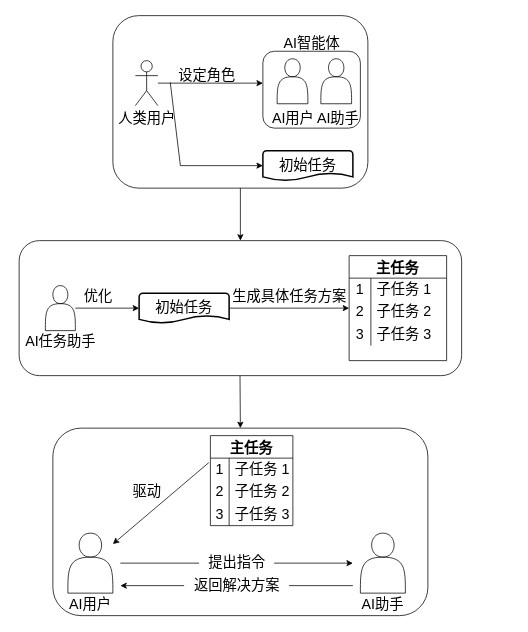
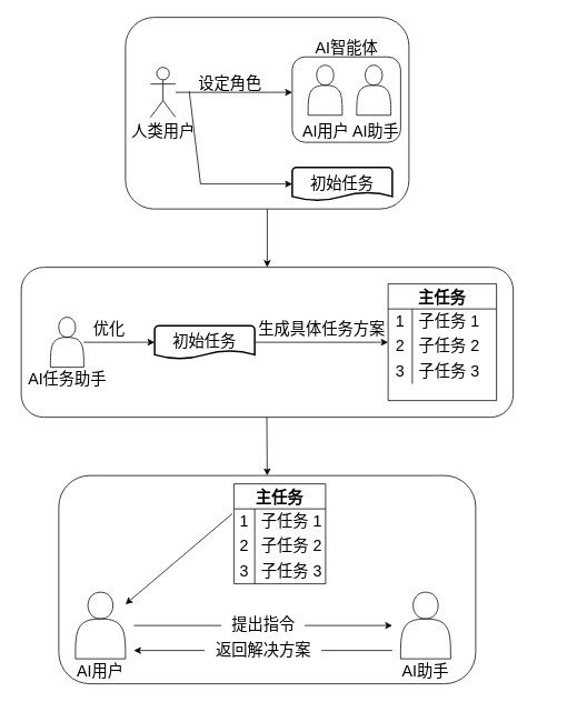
  <mxCell id="0" />
  <mxCell id="1" parent="0" />
  <mxCell id="2" value="" style="rounded=1;whiteSpace=wrap;html=1;fontSize=19;" vertex="1" parent="1"><mxGeometry x="25" y="320" width="590" height="180" as="geometry" /></mxCell>
  <mxCell id="3" value="" style="rounded=1;whiteSpace=wrap;html=1;fontSize=19;" vertex="1" parent="1"><mxGeometry x="70" y="570" width="500" height="250" as="geometry" /></mxCell>
  <mxCell id="4" style="edgeStyle=orthogonalEdgeStyle;rounded=0;orthogonalLoop=1;jettySize=auto;html=1;fontSize=19;" edge="1" parent="1" source="5"><mxGeometry relative="1" as="geometry"><mxPoint x="465" y="410" as="targetPoint" /></mxGeometry></mxCell>
  <mxCell id="5" value="初始任务" style="strokeWidth=2;html=1;shape=mxgraph.flowchart.document2;whiteSpace=wrap;size=0.25;fontSize=19;" vertex="1" parent="1"><mxGeometry x="185" y="390" width="120" height="40" as="geometry" /></mxCell>
  <mxCell id="6" value="" style="group;fontSize=19;" vertex="1" connectable="0" parent="1"><mxGeometry x="40" y="380" width="100" height="95" as="geometry" /></mxCell>
  <mxCell id="7" value="" style="shape=actor;whiteSpace=wrap;html=1;fontSize=19;" vertex="1" parent="6"><mxGeometry x="20" width="40" height="60" as="geometry" /></mxCell>
  <mxCell id="8" value="AI任务助手" style="text;html=1;align=center;verticalAlign=middle;resizable=0;points=[];autosize=1;strokeColor=none;fillColor=none;fontSize=19;" vertex="1" parent="6"><mxGeometry x="-20" y="55" width="120" height="40" as="geometry" /></mxCell>
  <mxCell id="9" value="" style="edgeStyle=orthogonalEdgeStyle;rounded=0;orthogonalLoop=1;jettySize=auto;html=1;fontSize=19;" edge="1" parent="1" source="7" target="5"><mxGeometry relative="1" as="geometry" /></mxCell>
  <mxCell id="10" value="优化" style="text;html=1;align=center;verticalAlign=middle;resizable=0;points=[];autosize=1;strokeColor=none;fillColor=none;fontSize=19;" vertex="1" parent="1"><mxGeometry x="100" y="375" width="60" height="40" as="geometry" /></mxCell>
  <mxCell id="11" value="主任务" style="shape=table;startSize=30;container=1;collapsible=0;childLayout=tableLayout;fixedRows=1;rowLines=0;fontStyle=1;fontSize=19;" vertex="1" parent="1"><mxGeometry x="465" y="340" width="130" height="140" as="geometry" /></mxCell>
  <mxCell id="12" value="" style="shape=tableRow;horizontal=0;startSize=0;swimlaneHead=0;swimlaneBody=0;top=0;left=0;bottom=0;right=0;collapsible=0;dropTarget=0;fillColor=none;points=[[0,0.5],[1,0.5]];portConstraint=eastwest;fontSize=19;" vertex="1" parent="11"><mxGeometry y="30" width="130" height="30" as="geometry" /></mxCell>
  <mxCell id="13" value="1" style="shape=partialRectangle;html=1;whiteSpace=wrap;connectable=0;fillColor=none;top=0;left=0;bottom=0;right=0;overflow=hidden;pointerEvents=1;fontSize=19;" vertex="1" parent="12"><mxGeometry width="29" height="30" as="geometry"><mxRectangle width="29" height="30" as="alternateBounds" /></mxGeometry></mxCell>
  <mxCell id="14" value="子任务 1" style="shape=partialRectangle;html=1;whiteSpace=wrap;connectable=0;fillColor=none;top=0;left=0;bottom=0;right=0;align=left;spacingLeft=6;overflow=hidden;fontSize=19;" vertex="1" parent="12"><mxGeometry x="29" width="101" height="30" as="geometry"><mxRectangle width="101" height="30" as="alternateBounds" /></mxGeometry></mxCell>
  <mxCell id="15" value="" style="shape=tableRow;horizontal=0;startSize=0;swimlaneHead=0;swimlaneBody=0;top=0;left=0;bottom=0;right=0;collapsible=0;dropTarget=0;fillColor=none;points=[[0,0.5],[1,0.5]];portConstraint=eastwest;fontSize=19;" vertex="1" parent="11"><mxGeometry y="60" width="130" height="30" as="geometry" /></mxCell>
  <mxCell id="16" value="2" style="shape=partialRectangle;html=1;whiteSpace=wrap;connectable=0;fillColor=none;top=0;left=0;bottom=0;right=0;overflow=hidden;fontSize=19;" vertex="1" parent="15"><mxGeometry width="29" height="30" as="geometry"><mxRectangle width="29" height="30" as="alternateBounds" /></mxGeometry></mxCell>
  <mxCell id="17" value="子任务 2" style="shape=partialRectangle;html=1;whiteSpace=wrap;connectable=0;fillColor=none;top=0;left=0;bottom=0;right=0;align=left;spacingLeft=6;overflow=hidden;fontSize=19;" vertex="1" parent="15"><mxGeometry x="29" width="101" height="30" as="geometry"><mxRectangle width="101" height="30" as="alternateBounds" /></mxGeometry></mxCell>
  <mxCell id="18" value="" style="shape=tableRow;horizontal=0;startSize=0;swimlaneHead=0;swimlaneBody=0;top=0;left=0;bottom=0;right=0;collapsible=0;dropTarget=0;fillColor=none;points=[[0,0.5],[1,0.5]];portConstraint=eastwest;fontSize=19;" vertex="1" parent="11"><mxGeometry y="90" width="130" height="30" as="geometry" /></mxCell>
  <mxCell id="19" value="3" style="shape=partialRectangle;html=1;whiteSpace=wrap;connectable=0;fillColor=none;top=0;left=0;bottom=0;right=0;overflow=hidden;fontSize=19;" vertex="1" parent="18"><mxGeometry width="29" height="30" as="geometry"><mxRectangle width="29" height="30" as="alternateBounds" /></mxGeometry></mxCell>
  <mxCell id="20" value="子任务 3" style="shape=partialRectangle;html=1;whiteSpace=wrap;connectable=0;fillColor=none;top=0;left=0;bottom=0;right=0;align=left;spacingLeft=6;overflow=hidden;fontSize=19;" vertex="1" parent="18"><mxGeometry x="29" width="101" height="30" as="geometry"><mxRectangle width="101" height="30" as="alternateBounds" /></mxGeometry></mxCell>
  <mxCell id="21" value="生成具体任务方案" style="text;html=1;align=center;verticalAlign=middle;resizable=0;points=[];autosize=1;strokeColor=none;fillColor=none;fontSize=19;" vertex="1" parent="1"><mxGeometry x="295" y="375" width="180" height="40" as="geometry" /></mxCell>
  <mxCell id="22" value="" style="shape=actor;whiteSpace=wrap;html=1;fontSize=19;" vertex="1" parent="1"><mxGeometry x="90" y="710" width="60" height="80" as="geometry" /></mxCell>
  <mxCell id="23" value="主任务" style="shape=table;startSize=30;container=1;collapsible=0;childLayout=tableLayout;fixedRows=1;rowLines=0;fontStyle=1;fontSize=19;" vertex="1" parent="1"><mxGeometry x="280" y="580" width="110" height="120" as="geometry" /></mxCell>
  <mxCell id="24" value="" style="shape=tableRow;horizontal=0;startSize=0;swimlaneHead=0;swimlaneBody=0;top=0;left=0;bottom=0;right=0;collapsible=0;dropTarget=0;fillColor=none;points=[[0,0.5],[1,0.5]];portConstraint=eastwest;fontSize=19;" vertex="1" parent="23"><mxGeometry y="30" width="110" height="30" as="geometry" /></mxCell>
  <mxCell id="25" value="1" style="shape=partialRectangle;html=1;whiteSpace=wrap;connectable=0;fillColor=none;top=0;left=0;bottom=0;right=0;overflow=hidden;pointerEvents=1;fontSize=19;" vertex="1" parent="24"><mxGeometry width="25" height="30" as="geometry"><mxRectangle width="25" height="30" as="alternateBounds" /></mxGeometry></mxCell>
  <mxCell id="26" value="子任务 1" style="shape=partialRectangle;html=1;whiteSpace=wrap;connectable=0;fillColor=none;top=0;left=0;bottom=0;right=0;align=left;spacingLeft=6;overflow=hidden;fontSize=19;" vertex="1" parent="24"><mxGeometry x="25" width="85" height="30" as="geometry"><mxRectangle width="85" height="30" as="alternateBounds" /></mxGeometry></mxCell>
  <mxCell id="27" value="" style="shape=tableRow;horizontal=0;startSize=0;swimlaneHead=0;swimlaneBody=0;top=0;left=0;bottom=0;right=0;collapsible=0;dropTarget=0;fillColor=none;points=[[0,0.5],[1,0.5]];portConstraint=eastwest;fontSize=19;" vertex="1" parent="23"><mxGeometry y="60" width="110" height="30" as="geometry" /></mxCell>
  <mxCell id="28" value="2" style="shape=partialRectangle;html=1;whiteSpace=wrap;connectable=0;fillColor=none;top=0;left=0;bottom=0;right=0;overflow=hidden;fontSize=19;" vertex="1" parent="27"><mxGeometry width="25" height="30" as="geometry"><mxRectangle width="25" height="30" as="alternateBounds" /></mxGeometry></mxCell>
  <mxCell id="29" value="子任务 2" style="shape=partialRectangle;html=1;whiteSpace=wrap;connectable=0;fillColor=none;top=0;left=0;bottom=0;right=0;align=left;spacingLeft=6;overflow=hidden;fontSize=19;" vertex="1" parent="27"><mxGeometry x="25" width="85" height="30" as="geometry"><mxRectangle width="85" height="30" as="alternateBounds" /></mxGeometry></mxCell>
  <mxCell id="30" value="" style="shape=tableRow;horizontal=0;startSize=0;swimlaneHead=0;swimlaneBody=0;top=0;left=0;bottom=0;right=0;collapsible=0;dropTarget=0;fillColor=none;points=[[0,0.5],[1,0.5]];portConstraint=eastwest;fontSize=19;" vertex="1" parent="23"><mxGeometry y="90" width="110" height="30" as="geometry" /></mxCell>
  <mxCell id="31" value="3" style="shape=partialRectangle;html=1;whiteSpace=wrap;connectable=0;fillColor=none;top=0;left=0;bottom=0;right=0;overflow=hidden;fontSize=19;" vertex="1" parent="30"><mxGeometry width="25" height="30" as="geometry"><mxRectangle width="25" height="30" as="alternateBounds" /></mxGeometry></mxCell>
  <mxCell id="32" value="子任务 3" style="shape=partialRectangle;html=1;whiteSpace=wrap;connectable=0;fillColor=none;top=0;left=0;bottom=0;right=0;align=left;spacingLeft=6;overflow=hidden;fontSize=19;" vertex="1" parent="30"><mxGeometry x="25" width="85" height="30" as="geometry"><mxRectangle width="85" height="30" as="alternateBounds" /></mxGeometry></mxCell>
  <mxCell id="33" value="" style="endArrow=classic;html=1;rounded=0;exitX=-0.019;exitY=0.2;exitDx=0;exitDy=0;exitPerimeter=0;fontSize=19;" edge="1" parent="1" source="24" target="22"><mxGeometry width="50" height="50" relative="1" as="geometry"><mxPoint x="120" y="670" as="sourcePoint" /><mxPoint x="170" y="620" as="targetPoint" /></mxGeometry></mxCell>
- <mxCell id="34" value="驱动" style="text;html=1;align=center;verticalAlign=middle;resizable=0;points=[];autosize=1;strokeColor=none;fillColor=none;fontSize=19;" vertex="1" parent="1"><mxGeometry x="165" y="635" width="60" height="40" as="geometry" /></mxCell>
  <mxCell id="35" value="" style="endArrow=classic;html=1;rounded=0;startArrow=none;fontSize=19;" edge="1" parent="1" source="38"><mxGeometry width="50" height="50" relative="1" as="geometry"><mxPoint x="160" y="750" as="sourcePoint" /><mxPoint x="470" y="750" as="targetPoint" /></mxGeometry></mxCell>
  <mxCell id="36" value="" style="shape=actor;whiteSpace=wrap;html=1;fontSize=19;" vertex="1" parent="1"><mxGeometry x="480" y="710" width="60" height="80" as="geometry" /></mxCell>
  <mxCell id="37" value="" style="endArrow=classic;html=1;rounded=0;startArrow=none;fontSize=19;" edge="1" parent="1" source="40"><mxGeometry width="50" height="50" relative="1" as="geometry"><mxPoint x="470" y="780" as="sourcePoint" /><mxPoint x="160" y="780" as="targetPoint" /></mxGeometry></mxCell>
  <mxCell id="38" value="提出指令" style="text;html=1;align=center;verticalAlign=middle;resizable=0;points=[];autosize=1;strokeColor=none;fillColor=none;fontSize=19;" vertex="1" parent="1"><mxGeometry x="265" y="730" width="100" height="40" as="geometry" /></mxCell>
  <mxCell id="39" value="" style="endArrow=none;html=1;rounded=0;fontSize=19;" edge="1" parent="1" target="38"><mxGeometry width="50" height="50" relative="1" as="geometry"><mxPoint x="160" y="750" as="sourcePoint" /><mxPoint x="470" y="750" as="targetPoint" /></mxGeometry></mxCell>
  <mxCell id="40" value="返回解决方案" style="text;html=1;align=center;verticalAlign=middle;resizable=0;points=[];autosize=1;strokeColor=none;fillColor=none;fontSize=19;" vertex="1" parent="1"><mxGeometry x="245" y="760" width="140" height="40" as="geometry" /></mxCell>
  <mxCell id="41" value="" style="endArrow=none;html=1;rounded=0;fontSize=19;" edge="1" parent="1" target="40"><mxGeometry width="50" height="50" relative="1" as="geometry"><mxPoint x="470" y="780" as="sourcePoint" /><mxPoint x="160" y="780" as="targetPoint" /></mxGeometry></mxCell>
  <mxCell id="42" value="" style="group;fontSize=19;" vertex="1" connectable="0" parent="1"><mxGeometry x="150" y="20" width="531.233" height="230" as="geometry" /></mxCell>
  <mxCell id="43" value="" style="rounded=1;whiteSpace=wrap;html=1;fontSize=19;" vertex="1" parent="42"><mxGeometry width="340" height="230" as="geometry" /></mxCell>
  <mxCell id="44" value="人类用户" style="shape=umlActor;verticalLabelPosition=bottom;verticalAlign=top;html=1;outlineConnect=0;fontSize=19;" vertex="1" parent="42"><mxGeometry x="30" y="60" width="30" height="60" as="geometry" /></mxCell>
  <mxCell id="45" value="初始任务" style="strokeWidth=2;html=1;shape=mxgraph.flowchart.document2;whiteSpace=wrap;size=0.25;fontSize=19;" vertex="1" parent="42"><mxGeometry x="200" y="180" width="120" height="40" as="geometry" /></mxCell>
  <mxCell id="46" value="" style="endArrow=classic;html=1;rounded=0;fontSize=19;" edge="1" parent="42"><mxGeometry width="50" height="50" relative="1" as="geometry"><mxPoint x="60" y="90" as="sourcePoint" /><mxPoint x="200" y="90" as="targetPoint" /></mxGeometry></mxCell>
  <mxCell id="47" value="" style="endArrow=classic;html=1;rounded=0;entryX=0;entryY=0.5;entryDx=0;entryDy=0;entryPerimeter=0;fontSize=19;exitX=0.015;exitY=0.725;exitDx=0;exitDy=0;exitPerimeter=0;" edge="1" parent="42" source="48" target="45"><mxGeometry width="50" height="50" relative="1" as="geometry"><mxPoint x="80" y="90" as="sourcePoint" /><mxPoint x="160" y="210" as="targetPoint" /><Array as="points"><mxPoint x="90" y="200" /></Array></mxGeometry></mxCell>
  <mxCell id="48" value="设定角色" style="text;html=1;align=center;verticalAlign=middle;resizable=0;points=[];autosize=1;strokeColor=none;fillColor=none;fontSize=19;" vertex="1" parent="42"><mxGeometry x="75" y="60" width="100" height="40" as="geometry" /></mxCell>
  <mxCell id="49" value="" style="rounded=1;whiteSpace=wrap;html=1;fontSize=19;" vertex="1" parent="42"><mxGeometry x="200" y="47.5" width="130" height="102.5" as="geometry" /></mxCell>
  <mxCell id="50" value="AI智能体" style="text;html=1;align=center;verticalAlign=middle;resizable=0;points=[];autosize=1;strokeColor=none;fillColor=none;fontSize=19;" vertex="1" parent="42"><mxGeometry x="215" y="17.5" width="100" height="40" as="geometry" /></mxCell>
  <mxCell id="51" value="" style="group;fontSize=19;" vertex="1" connectable="0" parent="42"><mxGeometry x="208.77" y="57.5" width="131.233" height="100" as="geometry" /></mxCell>
  <mxCell id="52" value="" style="shape=actor;whiteSpace=wrap;html=1;fontSize=19;" vertex="1" parent="51"><mxGeometry x="10.246" width="40.984" height="60" as="geometry" /></mxCell>
  <mxCell id="53" value="AI用户" style="text;html=1;align=center;verticalAlign=middle;resizable=0;points=[];autosize=1;strokeColor=none;fillColor=none;fontSize=19;" vertex="1" parent="51"><mxGeometry x="-9.266" y="60" width="80" height="40" as="geometry" /></mxCell>
  <mxCell id="54" value="AI助手" style="text;html=1;align=center;verticalAlign=middle;resizable=0;points=[];autosize=1;strokeColor=none;fillColor=none;fontSize=19;" vertex="1" parent="51"><mxGeometry x="51.233" y="60" width="80" height="40" as="geometry" /></mxCell>
  <mxCell id="55" value="" style="shape=actor;whiteSpace=wrap;html=1;fontSize=19;" vertex="1" parent="42"><mxGeometry x="277.295" y="57.5" width="40.984" height="60" as="geometry" /></mxCell>
  <mxCell id="56" value="AI用户" style="text;html=1;strokeColor=none;fillColor=none;align=center;verticalAlign=middle;whiteSpace=wrap;rounded=0;fontSize=19;" vertex="1" parent="1"><mxGeometry x="90" y="790" width="60" height="30" as="geometry" /></mxCell>
  <mxCell id="57" value="AI助手" style="text;html=1;strokeColor=none;fillColor=none;align=center;verticalAlign=middle;whiteSpace=wrap;rounded=0;fontSize=19;" vertex="1" parent="1"><mxGeometry x="480" y="790" width="60" height="30" as="geometry" /></mxCell>
  <mxCell id="58" value="" style="endArrow=classic;html=1;rounded=0;exitX=0.5;exitY=1;exitDx=0;exitDy=0;entryX=0.5;entryY=0;entryDx=0;entryDy=0;fontSize=19;" edge="1" parent="1" source="43" target="2"><mxGeometry width="50" height="50" relative="1" as="geometry"><mxPoint x="325" y="270" as="sourcePoint" /><mxPoint x="325" y="310" as="targetPoint" /></mxGeometry></mxCell>
  <mxCell id="59" value="" style="endArrow=classic;html=1;rounded=0;exitX=0.5;exitY=1;exitDx=0;exitDy=0;entryX=0.5;entryY=0;entryDx=0;entryDy=0;fontSize=19;" edge="1" parent="1" target="3"><mxGeometry width="50" height="50" relative="1" as="geometry"><mxPoint x="319.5" y="500" as="sourcePoint" /><mxPoint x="319.5" y="560" as="targetPoint" /></mxGeometry></mxCell>
